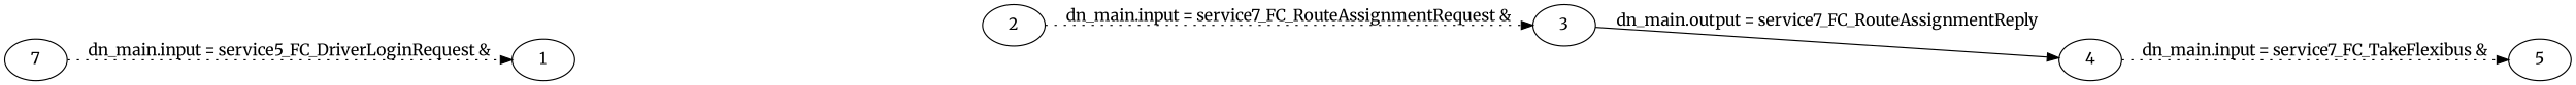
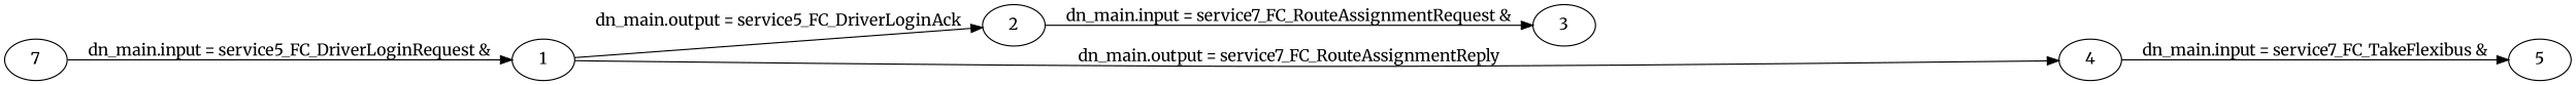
  digraph {
    fontname=Merriweather
    rankdir=LR
    node [fontname=Merriweather]
    edge [fontname=Merriweather style=dotted]
    n1 [label=7]
    1
    2
    3
    4
    5
-   n1 -> 1 [label="dn_main.input = service5_FC_DriverLoginRequest &\n"]
-   2 -> 3 [label="dn_main.input = service7_FC_RouteAssignmentRequest &\n"]
-   3 -> 4 [label="dn_main.output = service7_FC_RouteAssignmentReply" style=""]
-   4 -> 5 [label="dn_main.input = service7_FC_TakeFlexibus &\n"]
+   n1 -> 1 [label="dn_main.input = service5_FC_DriverLoginRequest &\n" style=solid]
+   1 -> 2 [label="dn_main.output = service5_FC_DriverLoginAck" style=""]
+   2 -> 3 [label="dn_main.input = service7_FC_RouteAssignmentRequest &\n" style=solid]
+   1 -> 4 [label="dn_main.output = service7_FC_RouteAssignmentReply" style=""]
+   4 -> 5 [label="dn_main.input = service7_FC_TakeFlexibus &\n" style=solid]
  }
